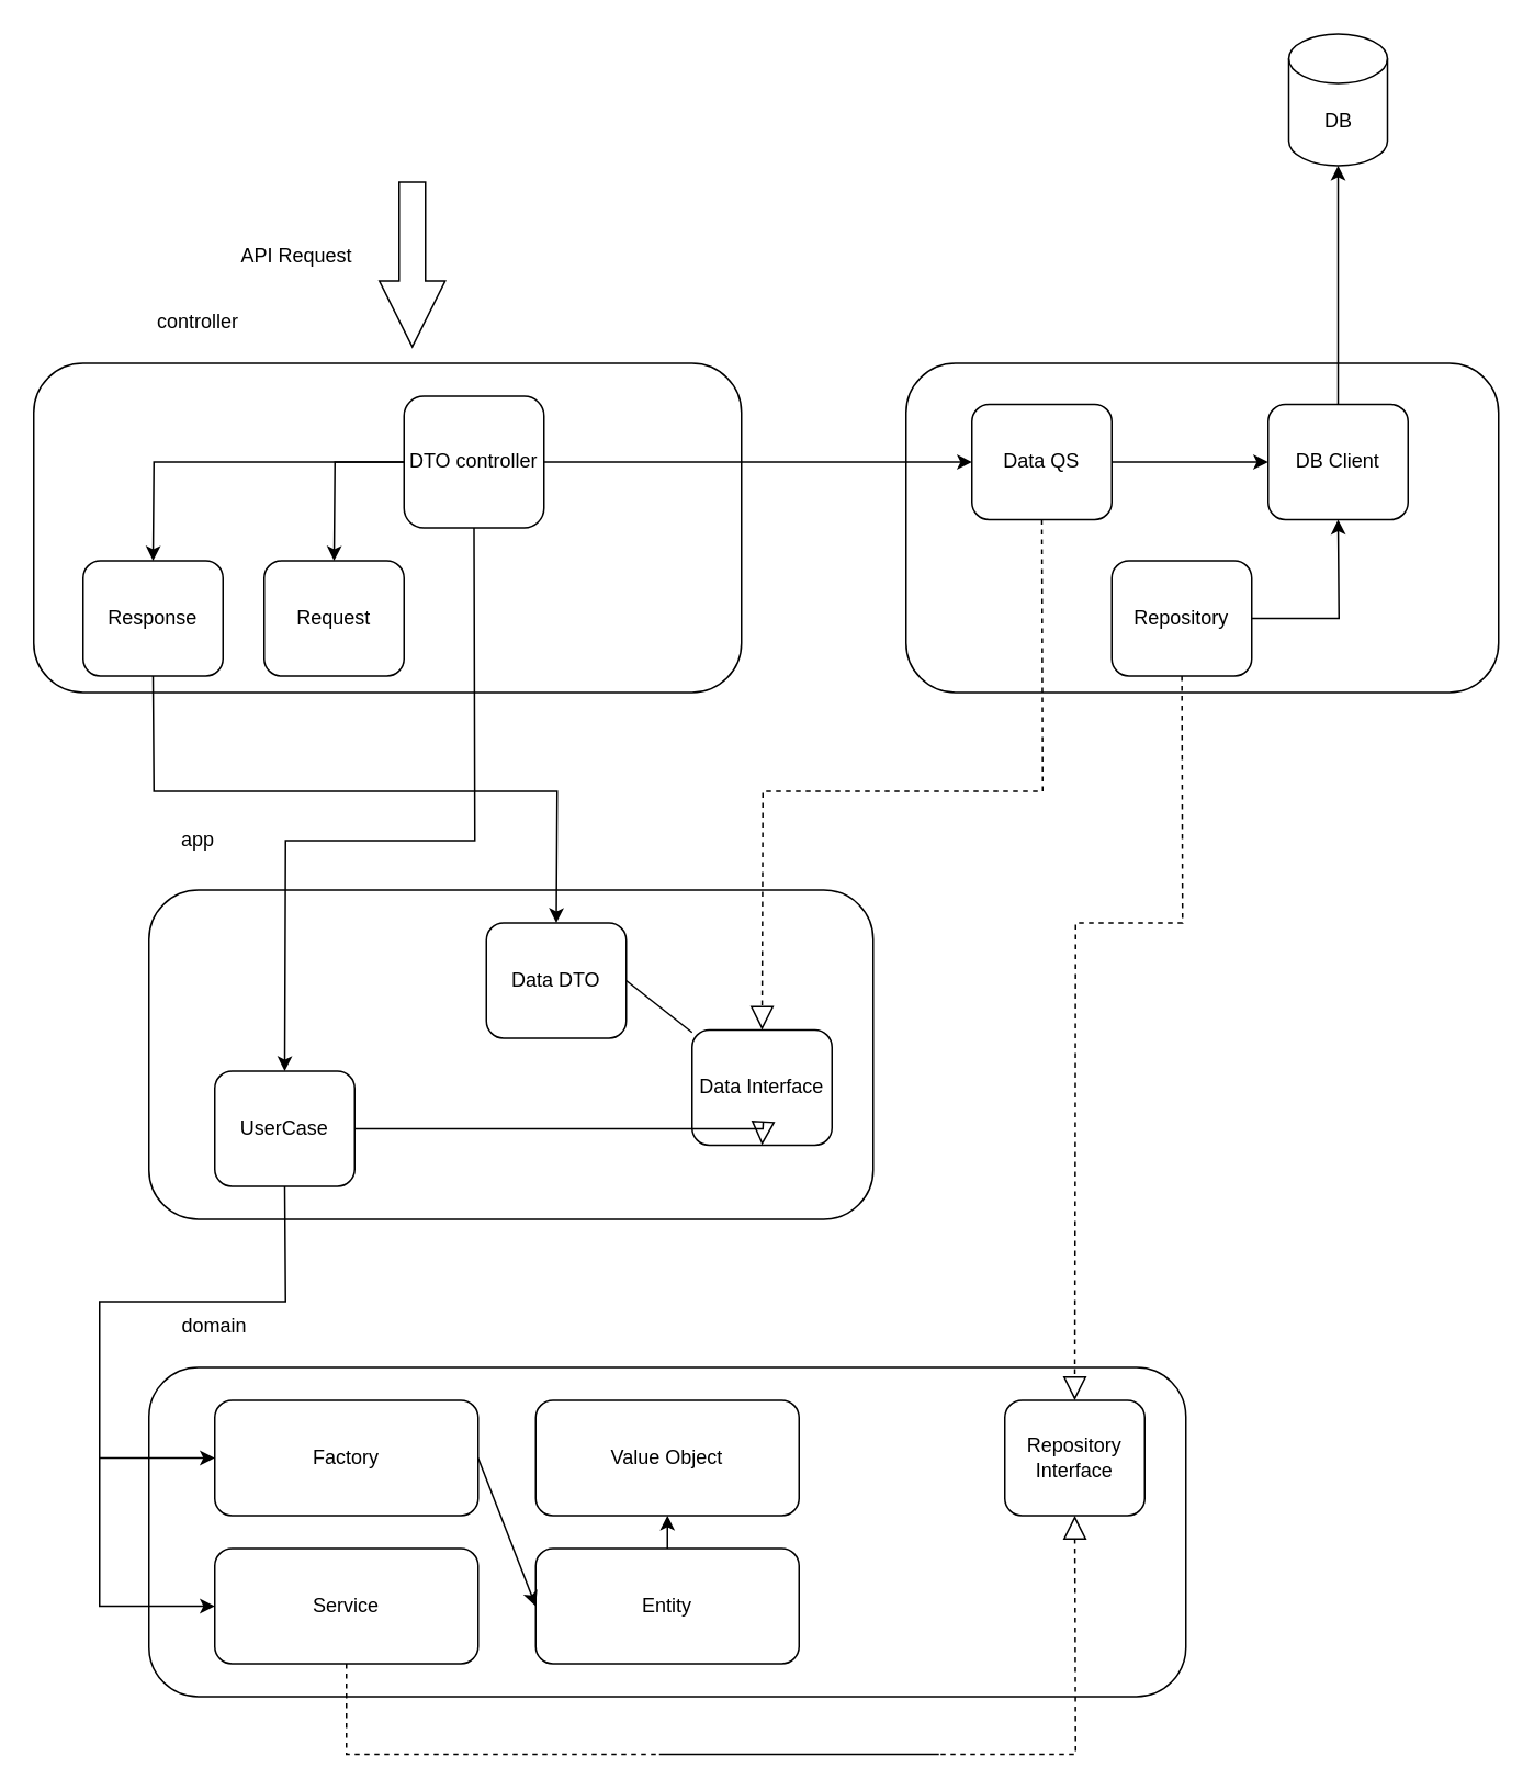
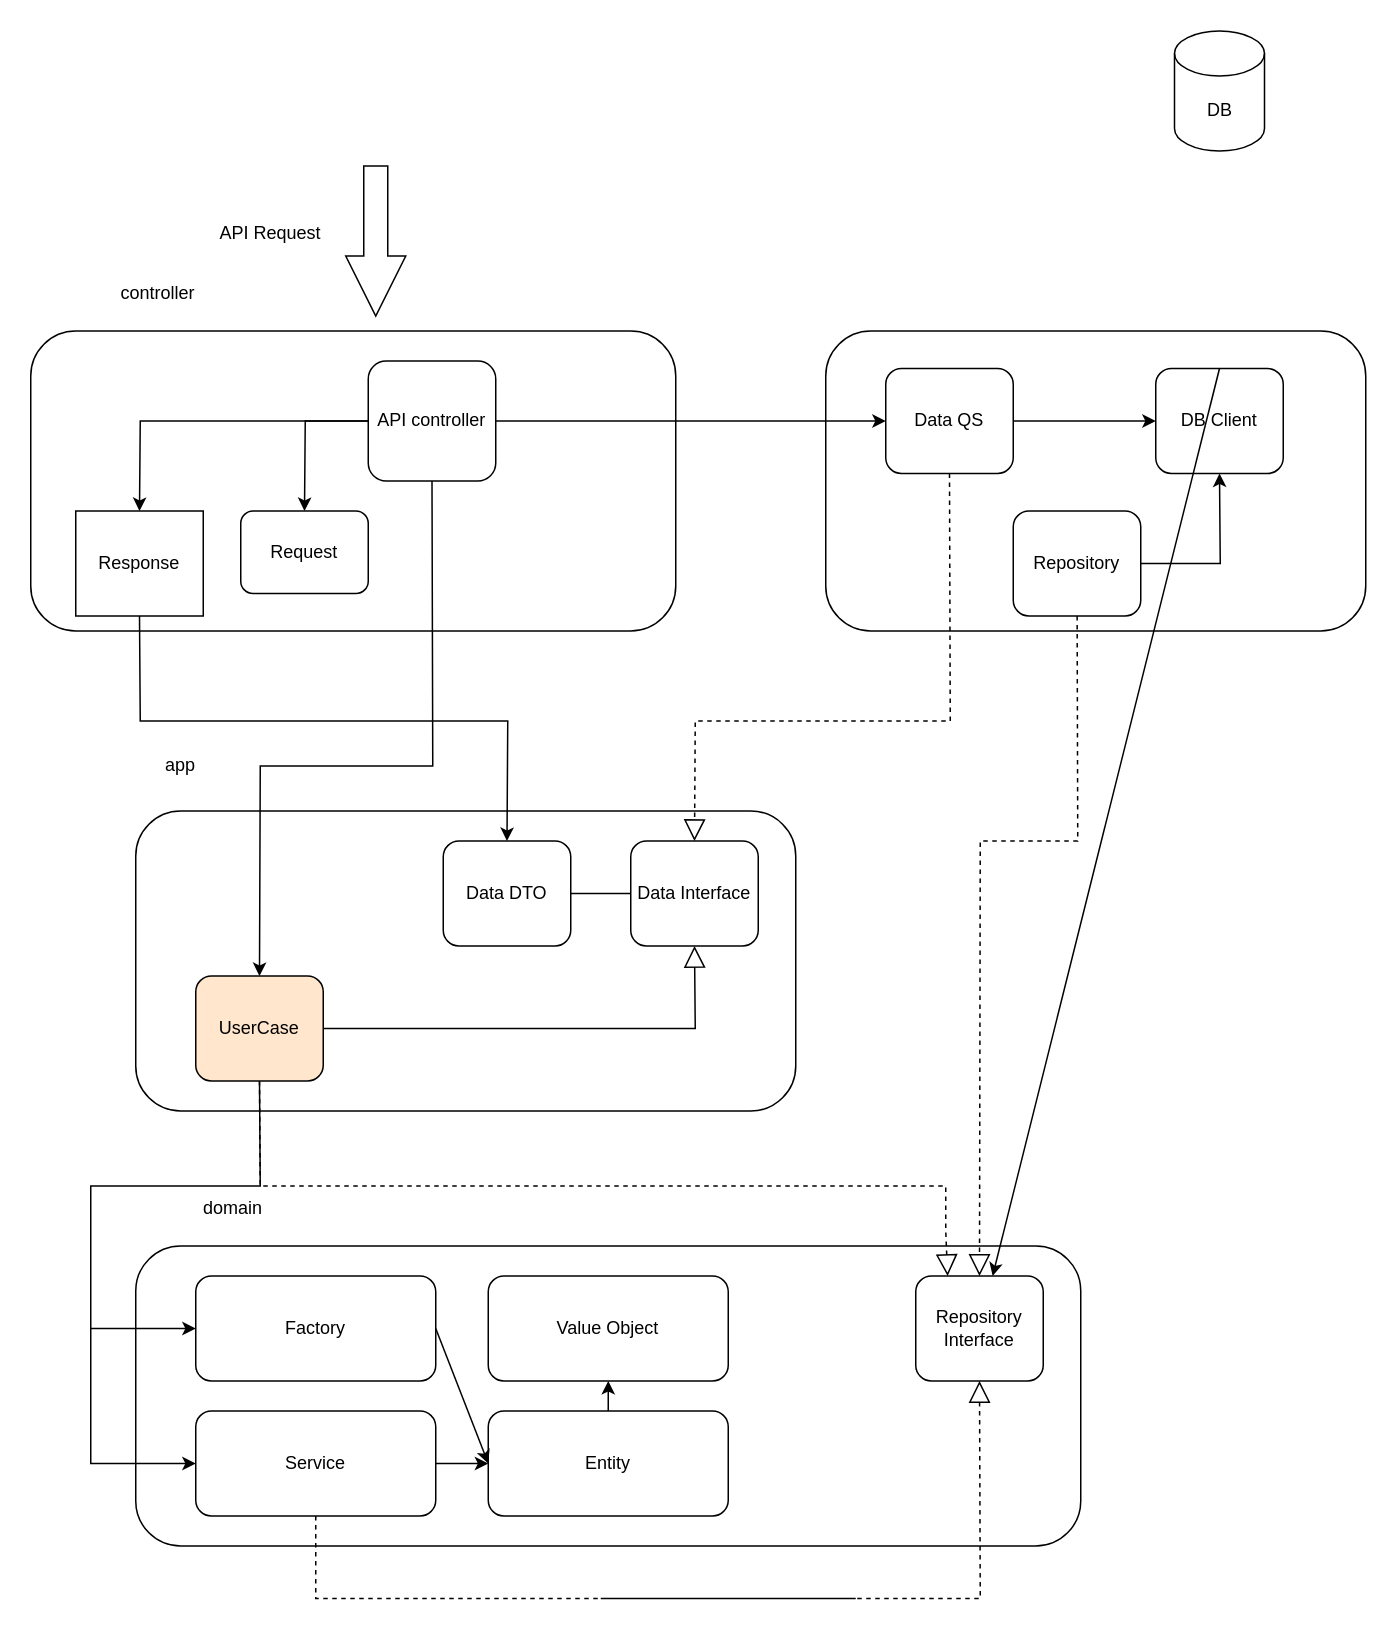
  <mxCell id="0" />
  <mxCell id="1" parent="0" />
  <mxCell id="2" value="" style="rounded=1;whiteSpace=wrap;html=1;" parent="1" vertex="1"><mxGeometry x="90" y="830" width="630" height="200" as="geometry" /></mxCell>
  <mxCell id="3" value="" style="rounded=1;whiteSpace=wrap;html=1;" parent="1" vertex="1"><mxGeometry x="90" y="540" width="440" height="200" as="geometry" /></mxCell>
  <mxCell id="4" value="" style="rounded=1;whiteSpace=wrap;html=1;" parent="1" vertex="1"><mxGeometry x="550" y="220" width="360" height="200" as="geometry" /></mxCell>
  <mxCell id="5" value="" style="rounded=1;whiteSpace=wrap;html=1;" parent="1" vertex="1"><mxGeometry x="20" y="220" width="430" height="200" as="geometry" /></mxCell>
- <mxCell id="6" value="controller" style="text;html=1;strokeColor=none;fillColor=none;align=center;verticalAlign=middle;whiteSpace=wrap;rounded=0;" parent="1" vertex="1"><mxGeometry x="90" y="180" width="60" height="30" as="geometry" /></mxCell>
+ <mxCell id="6" value="controller" style="text;html=1;strokeColor=none;fillColor=none;align=center;verticalAlign=middle;whiteSpace=wrap;rounded=0;" parent="1" vertex="1"><mxGeometry x="75" y="180" width="60" height="30" as="geometry" /></mxCell>
  <mxCell id="7" value="app" style="text;html=1;strokeColor=none;fillColor=none;align=center;verticalAlign=middle;whiteSpace=wrap;rounded=0;" parent="1" vertex="1"><mxGeometry x="90" y="495" width="60" height="30" as="geometry" /></mxCell>
- <mxCell id="8" value="domain" style="text;html=1;strokeColor=none;fillColor=none;align=center;verticalAlign=middle;whiteSpace=wrap;rounded=0;" parent="1" vertex="1"><mxGeometry x="100" y="790" width="60" height="30" as="geometry" /></mxCell>
+ <mxCell id="8" value="domain" style="text;html=1;strokeColor=none;fillColor=none;align=center;verticalAlign=middle;whiteSpace=wrap;rounded=0;" parent="1" vertex="1"><mxGeometry x="125" y="790" width="60" height="30" as="geometry" /></mxCell>
  <mxCell id="9" value="" style="html=1;shadow=0;dashed=0;align=center;verticalAlign=middle;shape=mxgraph.arrows2.arrow;dy=0.6;dx=40;notch=0;rotation=90;" parent="1" vertex="1"><mxGeometry x="200" y="140" width="100" height="40" as="geometry" /></mxCell>
  <mxCell id="10" value="API Request" style="text;html=1;strokeColor=none;fillColor=none;align=center;verticalAlign=middle;whiteSpace=wrap;rounded=0;" parent="1" vertex="1"><mxGeometry x="130" y="140" width="100" height="30" as="geometry" /></mxCell>
- <mxCell id="11" value="DTO controller" style="rounded=1;whiteSpace=wrap;html=1;" parent="1" vertex="1"><mxGeometry x="245" y="240" width="85" height="80" as="geometry" /></mxCell>
+ <mxCell id="11" value="API controller" style="rounded=1;whiteSpace=wrap;html=1;" parent="1" vertex="1"><mxGeometry x="245" y="240" width="85" height="80" as="geometry" /></mxCell>
  <mxCell id="12" value="Data QS" style="rounded=1;whiteSpace=wrap;html=1;" parent="1" vertex="1"><mxGeometry x="590" y="245" width="85" height="70" as="geometry" /></mxCell>
  <mxCell id="13" value="" style="endArrow=classic;html=1;rounded=0;" parent="1" source="11" target="12" edge="1"><mxGeometry width="50" height="50" relative="1" as="geometry"><mxPoint x="150" y="470" as="sourcePoint" /><mxPoint x="200" y="420" as="targetPoint" /></mxGeometry></mxCell>
- <mxCell id="14" value="Data Interface" style="rounded=1;whiteSpace=wrap;html=1;" parent="1" vertex="1"><mxGeometry x="420" y="625" width="85" height="70" as="geometry" /></mxCell>
+ <mxCell id="14" value="Data Interface" style="rounded=1;whiteSpace=wrap;html=1;" parent="1" vertex="1"><mxGeometry x="420" y="560" width="85" height="70" as="geometry" /></mxCell>
  <mxCell id="15" value="" style="endArrow=block;dashed=1;endFill=0;endSize=12;html=1;rounded=0;exitX=0.5;exitY=1;exitDx=0;exitDy=0;entryX=0.5;entryY=0;entryDx=0;entryDy=0;" parent="1" source="12" target="14" edge="1"><mxGeometry width="160" relative="1" as="geometry"><mxPoint x="180" y="470" as="sourcePoint" /><mxPoint x="340" y="470" as="targetPoint" /><Array as="points"><mxPoint x="633" y="480" /><mxPoint x="463" y="480" /></Array></mxGeometry></mxCell>
  <mxCell id="16" value="Data DTO" style="rounded=1;whiteSpace=wrap;html=1;" parent="1" vertex="1"><mxGeometry x="295" y="560" width="85" height="70" as="geometry" /></mxCell>
  <mxCell id="17" value="" style="endArrow=none;html=1;rounded=0;exitX=1;exitY=0.5;exitDx=0;exitDy=0;" parent="1" source="16" target="14" edge="1"><mxGeometry width="50" height="50" relative="1" as="geometry"><mxPoint x="430" y="500" as="sourcePoint" /><mxPoint x="480" y="450" as="targetPoint" /></mxGeometry></mxCell>
- <mxCell id="18" value="UserCase" style="rounded=1;whiteSpace=wrap;html=1;" parent="1" vertex="1"><mxGeometry x="130" y="650" width="85" height="70" as="geometry" /></mxCell>
+ <mxCell id="18" value="UserCase" style="rounded=1;whiteSpace=wrap;html=1;fillColor=#ffe6cc;" parent="1" vertex="1"><mxGeometry x="130" y="650" width="85" height="70" as="geometry" /></mxCell>
  <mxCell id="19" value="" style="endArrow=block;dashed=0;endFill=0;endSize=12;html=1;rounded=0;exitX=1;exitY=0.5;exitDx=0;exitDy=0;entryX=0.5;entryY=1;entryDx=0;entryDy=0;" parent="1" source="18" target="14" edge="1"><mxGeometry width="160" relative="1" as="geometry"><mxPoint x="633" y="365" as="sourcePoint" /><mxPoint x="473" y="570" as="targetPoint" /><Array as="points"><mxPoint x="463" y="685" /></Array></mxGeometry></mxCell>
  <mxCell id="20" value="" style="endArrow=classic;html=1;rounded=0;entryX=0.5;entryY=0;entryDx=0;entryDy=0;exitX=0.5;exitY=1;exitDx=0;exitDy=0;" parent="1" source="11" target="18" edge="1"><mxGeometry width="50" height="50" relative="1" as="geometry"><mxPoint x="270" y="420" as="sourcePoint" /><mxPoint x="315" y="490" as="targetPoint" /><Array as="points"><mxPoint x="288" y="510" /><mxPoint x="173" y="510" /></Array></mxGeometry></mxCell>
- <mxCell id="21" value="Response" style="rounded=1;whiteSpace=wrap;html=1;" parent="1" vertex="1"><mxGeometry x="50" y="340" width="85" height="70" as="geometry" /></mxCell>
+ <mxCell id="21" value="Response" style="whiteSpace=wrap;html=1;rounded=0;" parent="1" vertex="1"><mxGeometry x="50" y="340" width="85" height="70" as="geometry" /></mxCell>
  <mxCell id="22" value="" style="endArrow=classic;html=1;rounded=0;entryX=0.5;entryY=0;entryDx=0;entryDy=0;exitX=0.5;exitY=1;exitDx=0;exitDy=0;" parent="1" source="21" target="16" edge="1"><mxGeometry width="50" height="50" relative="1" as="geometry"><mxPoint x="280" y="430" as="sourcePoint" /><mxPoint x="183" y="660" as="targetPoint" /><Array as="points"><mxPoint x="93" y="480" /><mxPoint x="338" y="480" /></Array></mxGeometry></mxCell>
  <mxCell id="23" value="" style="endArrow=classic;html=1;rounded=0;entryX=0.5;entryY=0;entryDx=0;entryDy=0;exitX=0;exitY=0.5;exitDx=0;exitDy=0;" parent="1" source="11" target="21" edge="1"><mxGeometry width="50" height="50" relative="1" as="geometry"><mxPoint x="213" y="420" as="sourcePoint" /><mxPoint x="348" y="570" as="targetPoint" /><Array as="points"><mxPoint x="93" y="280" /></Array></mxGeometry></mxCell>
  <mxCell id="24" value="Entity" style="rounded=1;whiteSpace=wrap;html=1;" parent="1" vertex="1"><mxGeometry x="325" y="940" width="160" height="70" as="geometry" /></mxCell>
  <mxCell id="25" value="Value Object" style="rounded=1;whiteSpace=wrap;html=1;" parent="1" vertex="1"><mxGeometry x="325" y="850" width="160" height="70" as="geometry" /></mxCell>
  <mxCell id="26" value="Repository" style="rounded=1;whiteSpace=wrap;html=1;" parent="1" vertex="1"><mxGeometry x="675" y="340" width="85" height="70" as="geometry" /></mxCell>
  <mxCell id="27" value="DB Client" style="rounded=1;whiteSpace=wrap;html=1;" parent="1" vertex="1"><mxGeometry x="770" y="245" width="85" height="70" as="geometry" /></mxCell>
  <mxCell id="28" value="DB" style="shape=cylinder3;whiteSpace=wrap;html=1;boundedLbl=1;backgroundOutline=1;size=15;" parent="1" vertex="1"><mxGeometry x="782.5" y="20" width="60" height="80" as="geometry" /></mxCell>
- <mxCell id="29" value="" style="endArrow=classic;html=1;rounded=0;exitX=0.5;exitY=0;exitDx=0;exitDy=0;entryX=0.5;entryY=1;entryDx=0;entryDy=0;entryPerimeter=0;" parent="1" source="27" target="28" edge="1"><mxGeometry width="50" height="50" relative="1" as="geometry"><mxPoint x="340" y="290" as="sourcePoint" /><mxPoint x="600" y="290" as="targetPoint" /></mxGeometry></mxCell>
+ <mxCell id="29" value="" style="endArrow=classic;html=1;rounded=0;exitX=0.5;exitY=0;exitDx=0;exitDy=0;" parent="1" source="27" target="31" edge="1"><mxGeometry width="50" height="50" relative="1" as="geometry"><mxPoint x="340" y="290" as="sourcePoint" /><mxPoint x="600" y="290" as="targetPoint" /></mxGeometry></mxCell>
  <mxCell id="30" value="" style="endArrow=classic;html=1;rounded=0;exitX=1;exitY=0.5;exitDx=0;exitDy=0;" parent="1" source="12" target="27" edge="1"><mxGeometry width="50" height="50" relative="1" as="geometry"><mxPoint x="773" y="255" as="sourcePoint" /><mxPoint x="785" y="120" as="targetPoint" /></mxGeometry></mxCell>
  <mxCell id="31" value="Repository Interface" style="rounded=1;whiteSpace=wrap;html=1;" parent="1" vertex="1"><mxGeometry x="610" y="850" width="85" height="70" as="geometry" /></mxCell>
  <mxCell id="32" value="" style="endArrow=block;dashed=1;endFill=0;endSize=12;html=1;rounded=0;entryX=0.5;entryY=0;entryDx=0;entryDy=0;" parent="1" source="26" target="31" edge="1"><mxGeometry width="160" relative="1" as="geometry"><mxPoint x="815" y="472.5" as="sourcePoint" /><mxPoint x="645" y="717.5" as="targetPoint" /><Array as="points"><mxPoint x="718" y="560" /><mxPoint x="653" y="560" /></Array></mxGeometry></mxCell>
  <mxCell id="33" value="" style="endArrow=classic;html=1;rounded=0;entryX=0.5;entryY=1;entryDx=0;entryDy=0;exitX=1;exitY=0.5;exitDx=0;exitDy=0;" parent="1" source="26" target="27" edge="1"><mxGeometry width="50" height="50" relative="1" as="geometry"><mxPoint x="740" y="362.5" as="sourcePoint" /><mxPoint x="785" y="387.5" as="targetPoint" /><Array as="points"><mxPoint x="813" y="375" /></Array></mxGeometry></mxCell>
- <mxCell id="35" value="Request" style="rounded=1;whiteSpace=wrap;html=1;" vertex="1" parent="1"><mxGeometry x="160" y="340" width="85" height="70" as="geometry" /></mxCell>
+ <mxCell id="34" value="" style="endArrow=block;dashed=1;endFill=0;endSize=12;html=1;rounded=0;exitX=0.5;exitY=1;exitDx=0;exitDy=0;entryX=0.25;entryY=0;entryDx=0;entryDy=0;" parent="1" source="18" target="31" edge="1"><mxGeometry width="160" relative="1" as="geometry"><mxPoint x="180" y="775" as="sourcePoint" /><mxPoint x="650" y="790" as="targetPoint" /><Array as="points"><mxPoint x="173" y="790" /><mxPoint x="430" y="790" /><mxPoint x="630" y="790" /><mxPoint x="630" y="820" /></Array></mxGeometry></mxCell>
+ <mxCell id="35" value="Request" style="rounded=1;whiteSpace=wrap;html=1;" vertex="1" parent="1"><mxGeometry x="160" y="340" width="85" height="55" as="geometry" /></mxCell>
  <mxCell id="36" value="" style="endArrow=classic;html=1;rounded=0;entryX=0.5;entryY=0;entryDx=0;entryDy=0;exitX=0;exitY=0.5;exitDx=0;exitDy=0;" edge="1" parent="1" source="11" target="35"><mxGeometry width="50" height="50" relative="1" as="geometry"><mxPoint x="255" y="290" as="sourcePoint" /><mxPoint x="163" y="350" as="targetPoint" /><Array as="points"><mxPoint x="203" y="280" /></Array></mxGeometry></mxCell>
  <mxCell id="37" value="Factory" style="rounded=1;whiteSpace=wrap;html=1;" vertex="1" parent="1"><mxGeometry x="130" y="850" width="160" height="70" as="geometry" /></mxCell>
  <mxCell id="38" value="Service" style="rounded=1;whiteSpace=wrap;html=1;" vertex="1" parent="1"><mxGeometry x="130" y="940" width="160" height="70" as="geometry" /></mxCell>
  <mxCell id="39" value="" style="endArrow=classic;html=1;rounded=0;entryX=0;entryY=0.5;entryDx=0;entryDy=0;" edge="1" parent="1" target="37"><mxGeometry width="50" height="50" relative="1" as="geometry"><mxPoint x="60" y="885" as="sourcePoint" /><mxPoint x="610" y="710" as="targetPoint" /><Array as="points" /></mxGeometry></mxCell>
  <mxCell id="40" value="" style="endArrow=classic;html=1;rounded=0;exitX=0.5;exitY=1;exitDx=0;exitDy=0;entryX=0;entryY=0.5;entryDx=0;entryDy=0;" edge="1" parent="1" source="18" target="38"><mxGeometry width="50" height="50" relative="1" as="geometry"><mxPoint x="183" y="730" as="sourcePoint" /><mxPoint x="220" y="860" as="targetPoint" /><Array as="points"><mxPoint x="173" y="790" /><mxPoint x="60" y="790" /><mxPoint x="60" y="975" /></Array></mxGeometry></mxCell>
  <mxCell id="41" value="" style="endArrow=classic;html=1;rounded=0;exitX=0.5;exitY=0;exitDx=0;exitDy=0;entryX=0.5;entryY=1;entryDx=0;entryDy=0;" edge="1" parent="1" source="24" target="25"><mxGeometry width="50" height="50" relative="1" as="geometry"><mxPoint x="560" y="760" as="sourcePoint" /><mxPoint x="610" y="710" as="targetPoint" /></mxGeometry></mxCell>
+ <mxCell id="42" value="" style="endArrow=classic;html=1;rounded=0;exitX=1;exitY=0.5;exitDx=0;exitDy=0;entryX=0;entryY=0.5;entryDx=0;entryDy=0;" edge="1" parent="1" source="38" target="24"><mxGeometry width="50" height="50" relative="1" as="geometry"><mxPoint x="309.5" y="910" as="sourcePoint" /><mxPoint x="309.5" y="890" as="targetPoint" /></mxGeometry></mxCell>
  <mxCell id="43" value="" style="endArrow=classic;html=1;rounded=0;exitX=1;exitY=0.5;exitDx=0;exitDy=0;entryX=0;entryY=0.5;entryDx=0;entryDy=0;" edge="1" parent="1" source="37" target="24"><mxGeometry width="50" height="50" relative="1" as="geometry"><mxPoint x="300" y="985" as="sourcePoint" /><mxPoint x="310" y="980" as="targetPoint" /></mxGeometry></mxCell>
  <mxCell id="44" value="" style="endArrow=block;dashed=1;endFill=0;endSize=12;html=1;rounded=0;exitX=0.5;exitY=1;exitDx=0;exitDy=0;entryX=0.5;entryY=1;entryDx=0;entryDy=0;" edge="1" parent="1" source="38" target="31"><mxGeometry width="160" relative="1" as="geometry"><mxPoint x="570" y="900" as="sourcePoint" /><mxPoint x="400" y="1145" as="targetPoint" /><Array as="points"><mxPoint x="210" y="1065" /><mxPoint x="570" y="1065" /><mxPoint x="400" y="1065" /><mxPoint x="653" y="1065" /></Array></mxGeometry></mxCell>
